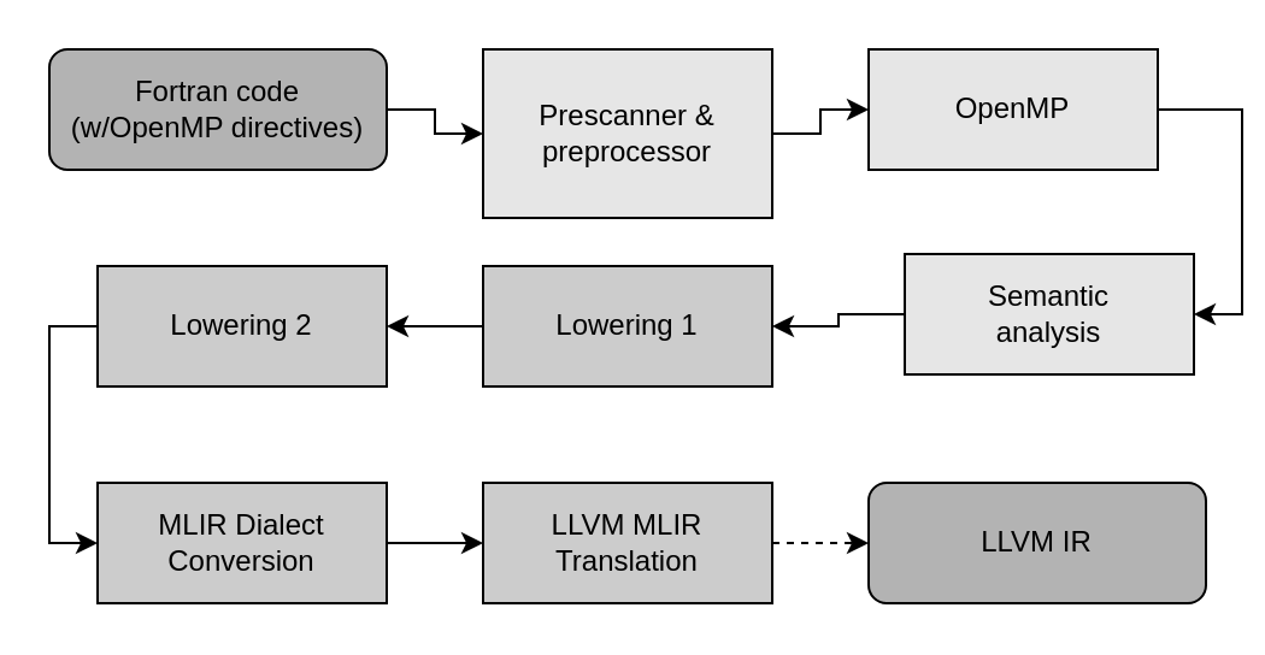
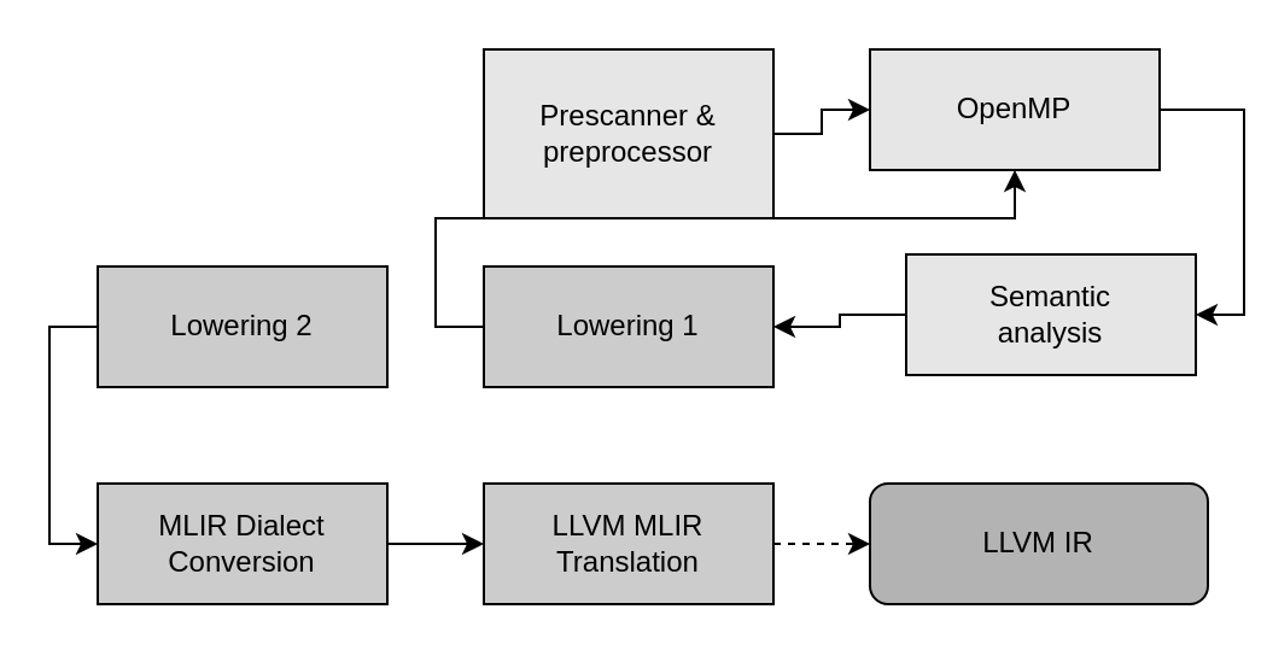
  <mxCell id="0" />
  <mxCell id="1" parent="0" />
  <mxCell id="2" style="edgeStyle=orthogonalEdgeStyle;rounded=0;orthogonalLoop=1;jettySize=auto;html=1;exitX=1;exitY=0.5;exitDx=0;exitDy=0;entryX=0;entryY=0.5;entryDx=0;entryDy=0;" parent="1" source="3" target="5" edge="1"><mxGeometry relative="1" as="geometry" /></mxCell>
  <mxCell id="3" value="Prescanner &amp;amp;&lt;br&gt;preprocessor" style="rounded=0;whiteSpace=wrap;html=1;fillColor=#E6E6E6;" parent="1" vertex="1"><mxGeometry x="200" y="20" width="120" height="70" as="geometry" /></mxCell>
  <mxCell id="4" style="edgeStyle=orthogonalEdgeStyle;rounded=0;orthogonalLoop=1;jettySize=auto;html=1;exitX=1;exitY=0.5;exitDx=0;exitDy=0;entryX=1;entryY=0.5;entryDx=0;entryDy=0;" parent="1" source="5" target="7" edge="1"><mxGeometry relative="1" as="geometry" /></mxCell>
  <mxCell id="5" value="OpenMP" style="rounded=0;whiteSpace=wrap;html=1;fillColor=#E6E6E6;" parent="1" vertex="1"><mxGeometry x="360" y="20" width="120" height="50" as="geometry" /></mxCell>
  <mxCell id="6" style="edgeStyle=orthogonalEdgeStyle;rounded=0;orthogonalLoop=1;jettySize=auto;html=1;exitX=0;exitY=0.5;exitDx=0;exitDy=0;entryX=1;entryY=0.5;entryDx=0;entryDy=0;" parent="1" source="7" target="9" edge="1"><mxGeometry relative="1" as="geometry" /></mxCell>
  <mxCell id="7" value="Semantic&lt;div&gt;analysis&lt;/div&gt;" style="rounded=0;whiteSpace=wrap;html=1;fillColor=#E6E6E6;" parent="1" vertex="1"><mxGeometry x="375" y="105" width="120" height="50" as="geometry" /></mxCell>
- <mxCell id="8" style="edgeStyle=orthogonalEdgeStyle;rounded=0;orthogonalLoop=1;jettySize=auto;html=1;exitX=0;exitY=0.5;exitDx=0;exitDy=0;" parent="1" source="9" target="11" edge="1"><mxGeometry relative="1" as="geometry" /></mxCell>
+ <mxCell id="8" style="edgeStyle=orthogonalEdgeStyle;rounded=0;orthogonalLoop=1;jettySize=auto;html=1;exitX=0;exitY=0.5;exitDx=0;exitDy=0;" parent="1" source="9" target="5" edge="1"><mxGeometry relative="1" as="geometry" /></mxCell>
  <mxCell id="9" value="Lowering 1" style="rounded=0;whiteSpace=wrap;html=1;fillColor=#CCCCCC;" parent="1" vertex="1"><mxGeometry x="200" y="110" width="120" height="50" as="geometry" /></mxCell>
  <mxCell id="10" style="edgeStyle=orthogonalEdgeStyle;rounded=0;orthogonalLoop=1;jettySize=auto;html=1;exitX=0;exitY=0.5;exitDx=0;exitDy=0;entryX=0;entryY=0.5;entryDx=0;entryDy=0;" parent="1" source="11" target="13" edge="1"><mxGeometry relative="1" as="geometry" /></mxCell>
  <mxCell id="11" value="Lowering 2" style="rounded=0;whiteSpace=wrap;html=1;fillColor=#CCCCCC;" parent="1" vertex="1"><mxGeometry x="40" y="110" width="120" height="50" as="geometry" /></mxCell>
  <mxCell id="12" style="edgeStyle=orthogonalEdgeStyle;rounded=0;orthogonalLoop=1;jettySize=auto;html=1;exitX=1;exitY=0.5;exitDx=0;exitDy=0;entryX=0;entryY=0.5;entryDx=0;entryDy=0;" parent="1" source="13" target="15" edge="1"><mxGeometry relative="1" as="geometry" /></mxCell>
  <mxCell id="13" value="MLIR Dialect Conversion" style="rounded=0;whiteSpace=wrap;html=1;fillColor=#CCCCCC;" parent="1" vertex="1"><mxGeometry x="40" y="200" width="120" height="50" as="geometry" /></mxCell>
  <mxCell id="14" style="edgeStyle=orthogonalEdgeStyle;rounded=0;orthogonalLoop=1;jettySize=auto;html=1;exitX=1;exitY=0.5;exitDx=0;exitDy=0;entryX=0;entryY=0.5;entryDx=0;entryDy=0;dashed=1;" parent="1" source="15" target="18" edge="1"><mxGeometry relative="1" as="geometry" /></mxCell>
  <mxCell id="15" value="LLVM MLIR&lt;div&gt;Translation&lt;/div&gt;" style="rounded=0;whiteSpace=wrap;html=1;fillColor=#CCCCCC;" parent="1" vertex="1"><mxGeometry x="200" y="200" width="120" height="50" as="geometry" /></mxCell>
- <mxCell id="16" style="edgeStyle=orthogonalEdgeStyle;rounded=0;orthogonalLoop=1;jettySize=auto;html=1;exitX=1;exitY=0.5;exitDx=0;exitDy=0;entryX=0;entryY=0.5;entryDx=0;entryDy=0;" parent="1" source="17" target="3" edge="1"><mxGeometry relative="1" as="geometry" /></mxCell>
- <mxCell id="17" value="Fortran code&lt;br&gt;(w/OpenMP directives)" style="rounded=1;whiteSpace=wrap;html=1;gradientColor=none;strokeColor=default;fillColor=#B3B3B3;" parent="1" vertex="1"><mxGeometry x="20" y="20" width="140" height="50" as="geometry" /></mxCell>
  <mxCell id="18" value="LLVM IR" style="rounded=1;whiteSpace=wrap;html=1;fillColor=#B3B3B3;" parent="1" vertex="1"><mxGeometry x="360" y="200" width="140" height="50" as="geometry" /></mxCell>
